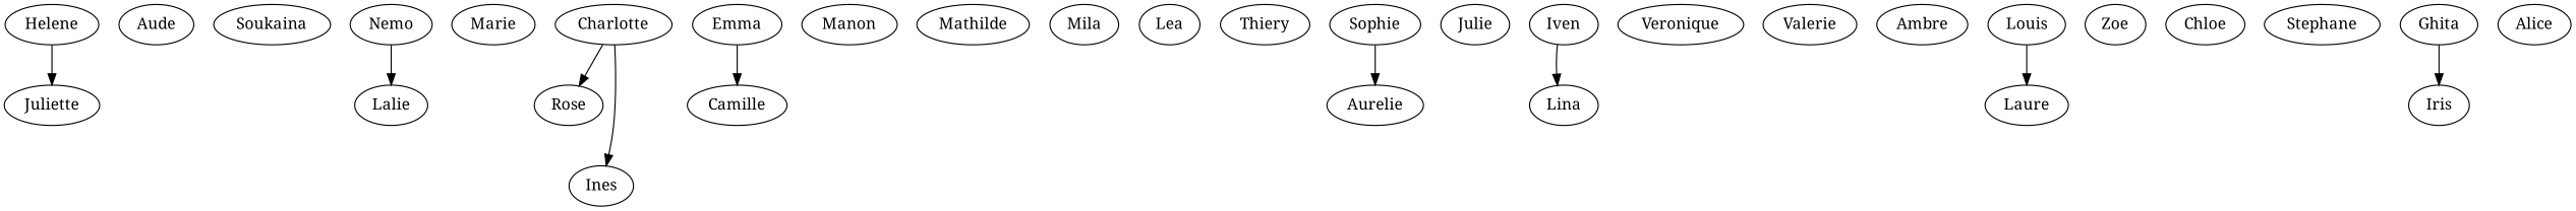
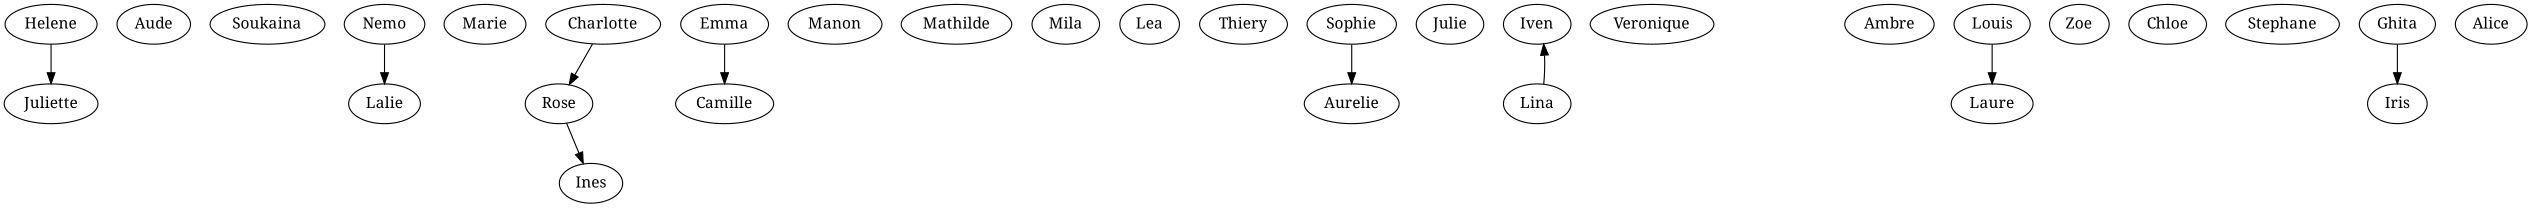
  strict digraph {
    fontname="Noto Serif"
    node [fontname="Noto Serif"]
    edge [fontname="Noto Serif"]
    Helene
    Juliette
    Aude
    Soukaina
    Nemo
    Lalie
    Marie
    Rose
    Ines
    Emma
    Camille
    Manon
    Mathilde
    Mila
    Charlotte
    Lea
    Thiery
    Sophie
    Aurelie
    Julie
    Iven
    Lina
    Veronique
-   Valerie
    Ambre
    Louis
    Laure
    Zoe
    Chloe
    Stephane
    Ghita
    Iris
    Alice
    Helene -> Juliette
    Nemo -> Lalie
-   Charlotte -> Ines
+   Rose -> Ines
    Emma -> Camille
    Charlotte -> Rose
    Sophie -> Aurelie
-   Iven -> Lina
+   Lina -> Iven
    Louis -> Laure
    Ghita -> Iris
  }
